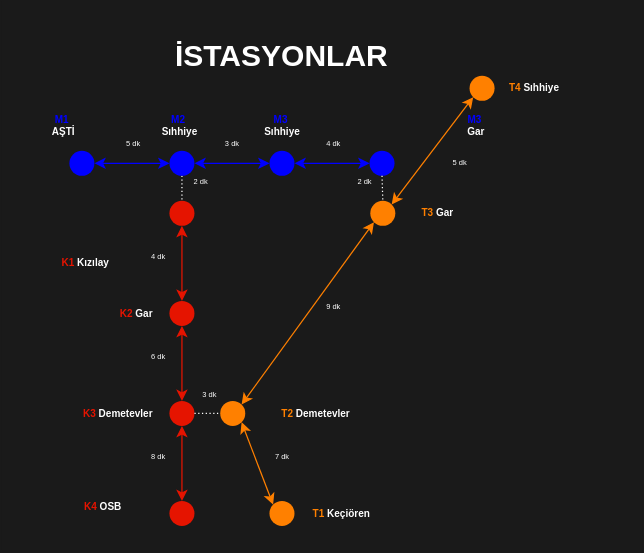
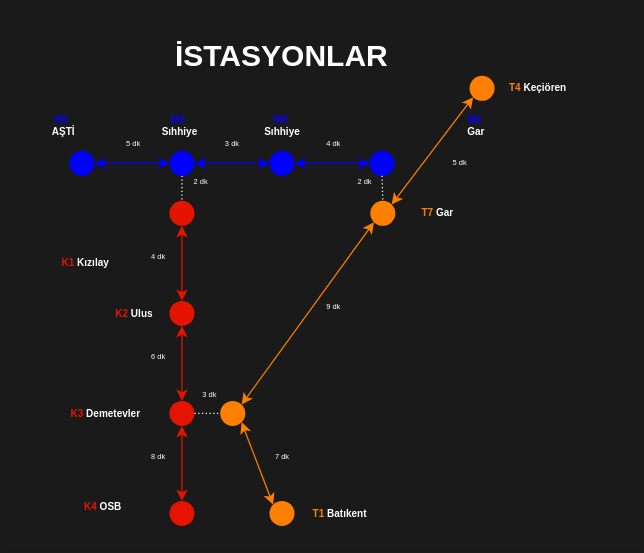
  <mxCell id="0" />
  <mxCell id="1" parent="0" />
  <mxCell id="2" value="" style="ellipse;whiteSpace=wrap;html=1;aspect=fixed;fillColor=#E51400;fontColor=#ffffff;strokeColor=none;fillStyle=solid;" parent="1" vertex="1"><mxGeometry x="135" y="240" width="20" height="20" as="geometry" /></mxCell>
  <mxCell id="3" value="" style="ellipse;whiteSpace=wrap;html=1;aspect=fixed;fillColor=light-dark(#E51400,#E51400);fontColor=#ffffff;strokeColor=none;fillStyle=solid;" parent="1" vertex="1"><mxGeometry x="135" y="400" width="20" height="20" as="geometry" /></mxCell>
  <mxCell id="4" value="&lt;font style=&quot;color: light-dark(rgb(229, 20, 0), rgb(229, 20, 0));&quot;&gt;K1&amp;nbsp;&lt;/font&gt;&lt;font style=&quot;color: light-dark(rgb(255, 255, 255), rgb(229, 20, 0));&quot;&gt;Kızılay&lt;/font&gt;" style="text;html=1;align=right;verticalAlign=middle;whiteSpace=wrap;rounded=0;fontSize=8;fontStyle=1" parent="1" vertex="1"><mxGeometry x="30.63" y="200" width="57.5" height="20" as="geometry" /></mxCell>
  <mxCell id="5" value="4 dk" style="text;html=1;align=center;verticalAlign=middle;whiteSpace=wrap;rounded=0;fontSize=6;fontColor=#FFFFFF;" parent="1" vertex="1"><mxGeometry x="114.37" y="200" width="25" height="10" as="geometry" /></mxCell>
  <mxCell id="6" value="6 dk" style="text;html=1;align=center;verticalAlign=middle;whiteSpace=wrap;rounded=0;fontSize=6;fontColor=#FFFFFF;" parent="1" vertex="1"><mxGeometry x="114.37" y="280" width="25" height="10" as="geometry" /></mxCell>
  <mxCell id="7" value="8 dk" style="text;html=1;align=center;verticalAlign=middle;whiteSpace=wrap;rounded=0;fontSize=6;fontColor=#FFFFFF;" parent="1" vertex="1"><mxGeometry x="114.37" y="360" width="25" height="10" as="geometry" /></mxCell>
  <mxCell id="8" value="&lt;b&gt;&lt;font style=&quot;color: rgb(255, 255, 255); font-size: 24px;&quot;&gt;İSTASYONLAR&lt;/font&gt;&lt;/b&gt;" style="text;html=1;align=center;verticalAlign=middle;whiteSpace=wrap;rounded=0;fontColor=#FFFFFF;" parent="1" vertex="1"><mxGeometry x="100" y="20" width="250" height="50" as="geometry" /></mxCell>
  <mxCell id="9" value="" style="ellipse;whiteSpace=wrap;html=1;aspect=fixed;fillColor=#E51400;fontColor=#ffffff;strokeColor=none;fillStyle=solid;" parent="1" vertex="1"><mxGeometry x="135" y="320" width="20" height="20" as="geometry" /></mxCell>
  <mxCell id="10" style="edgeStyle=none;html=1;entryX=0.5;entryY=0;entryDx=0;entryDy=0;strokeColor=#E51400;startArrow=classic;startFill=1;" parent="1" source="11" target="2" edge="1"><mxGeometry relative="1" as="geometry" /></mxCell>
  <mxCell id="11" value="" style="ellipse;whiteSpace=wrap;html=1;aspect=fixed;fillColor=light-dark(#E51400,#0000FF);fontColor=#ffffff;strokeColor=none;fillStyle=solid;" parent="1" vertex="1"><mxGeometry x="135" y="160" width="20" height="20" as="geometry" /></mxCell>
- <mxCell id="12" value="&lt;font style=&quot;color: light-dark(rgb(229, 20, 0), rgb(229, 20, 0));&quot;&gt;K2&amp;nbsp;&lt;/font&gt;&lt;font style=&quot;color: light-dark(rgb(255, 255, 255), rgb(229, 20, 0));&quot;&gt;Gar&lt;/font&gt;" style="text;html=1;align=right;verticalAlign=middle;whiteSpace=wrap;rounded=0;fontSize=8;fontStyle=1" parent="1" vertex="1"><mxGeometry x="65.63" y="240" width="57.5" height="20" as="geometry" /></mxCell>
- <mxCell id="13" value="&lt;font style=&quot;color: light-dark(rgb(229, 20, 0), rgb(229, 20, 0));&quot;&gt;K3&amp;nbsp;&lt;/font&gt;&lt;font style=&quot;color: light-dark(rgb(255, 255, 255), rgb(229, 20, 0));&quot;&gt;Demetevler&lt;/font&gt;" style="text;html=1;align=right;verticalAlign=middle;whiteSpace=wrap;rounded=0;fontSize=8;fontStyle=1" parent="1" vertex="1"><mxGeometry x="35.63" y="320" width="87.5" height="20" as="geometry" /></mxCell>
+ <mxCell id="12" value="&lt;font style=&quot;color: light-dark(rgb(229, 20, 0), rgb(229, 20, 0));&quot;&gt;K2&amp;nbsp;&lt;/font&gt;&lt;font style=&quot;color: light-dark(rgb(255, 255, 255), rgb(229, 20, 0));&quot;&gt;Ulus&lt;/font&gt;" style="text;html=1;align=right;verticalAlign=middle;whiteSpace=wrap;rounded=0;fontSize=8;fontStyle=1" parent="1" vertex="1"><mxGeometry x="65.63" y="240" width="57.5" height="20" as="geometry" /></mxCell>
+ <mxCell id="13" value="&lt;font style=&quot;color: light-dark(rgb(229, 20, 0), rgb(229, 20, 0));&quot;&gt;K3&amp;nbsp;&lt;/font&gt;&lt;font style=&quot;color: light-dark(rgb(255, 255, 255), rgb(229, 20, 0));&quot;&gt;Demetevler&lt;/font&gt;" style="text;html=1;align=right;verticalAlign=middle;whiteSpace=wrap;rounded=0;fontSize=8;fontStyle=1" parent="1" vertex="1"><mxGeometry x="25.63" y="320" width="87.5" height="20" as="geometry" /></mxCell>
  <mxCell id="14" value="&lt;font style=&quot;color: light-dark(rgb(229, 20, 0), rgb(229, 20, 0));&quot;&gt;K4&amp;nbsp;&lt;/font&gt;&lt;font style=&quot;color: rgb(255, 255, 255);&quot;&gt;OSB&lt;/font&gt;" style="text;html=1;align=right;verticalAlign=middle;whiteSpace=wrap;rounded=0;fontSize=8;fontStyle=1" parent="1" vertex="1"><mxGeometry x="40.63" y="395" width="57.5" height="20" as="geometry" /></mxCell>
  <mxCell id="15" value="&lt;font style=&quot;color: light-dark(rgb(0, 0, 255), rgb(229, 20, 0));&quot;&gt;M2&lt;/font&gt;&lt;font style=&quot;color: light-dark(rgb(229, 20, 0), rgb(229, 20, 0));&quot;&gt;&amp;nbsp;&lt;/font&gt;&lt;div&gt;&lt;font style=&quot;color: light-dark(rgb(255, 255, 255), rgb(229, 20, 0));&quot;&gt;Sıhhiye&lt;/font&gt;&lt;/div&gt;" style="text;html=1;align=center;verticalAlign=middle;whiteSpace=wrap;rounded=0;fontSize=8;fontStyle=1" parent="1" vertex="1"><mxGeometry x="114.37" y="90" width="58.75" height="20" as="geometry" /></mxCell>
  <mxCell id="16" style="edgeStyle=none;html=1;entryX=0.5;entryY=0;entryDx=0;entryDy=0;strokeColor=#FFFFFF;dashed=1;dashPattern=1 2;endArrow=none;endFill=0;" parent="1" source="18" target="11" edge="1"><mxGeometry relative="1" as="geometry" /></mxCell>
  <mxCell id="17" style="edgeStyle=none;html=1;entryX=0;entryY=0.5;entryDx=0;entryDy=0;strokeColor=#0000FF;startArrow=classic;startFill=1;" parent="1" source="18" target="23" edge="1"><mxGeometry relative="1" as="geometry" /></mxCell>
  <mxCell id="18" value="" style="ellipse;whiteSpace=wrap;html=1;aspect=fixed;fillColor=light-dark(#0000FF,#0000FF);fontColor=#ffffff;strokeColor=none;fillStyle=solid;" parent="1" vertex="1"><mxGeometry x="135" y="120" width="20" height="20" as="geometry" /></mxCell>
  <mxCell id="19" style="edgeStyle=none;html=1;entryX=0;entryY=0.5;entryDx=0;entryDy=0;strokeColor=#0000FF;startArrow=classic;startFill=1;" parent="1" source="20" target="18" edge="1"><mxGeometry relative="1" as="geometry" /></mxCell>
  <mxCell id="20" value="" style="ellipse;whiteSpace=wrap;html=1;aspect=fixed;fillColor=light-dark(#0000FF,#0000FF);fontColor=#ffffff;strokeColor=none;fillStyle=solid;" parent="1" vertex="1"><mxGeometry x="55" y="120" width="20" height="20" as="geometry" /></mxCell>
  <mxCell id="21" value="&lt;font style=&quot;color: light-dark(rgb(0, 0, 255), rgb(229, 20, 0));&quot;&gt;M1&lt;/font&gt;&lt;font style=&quot;color: light-dark(rgb(229, 20, 0), rgb(229, 20, 0));&quot;&gt;&amp;nbsp;&lt;/font&gt;&lt;div&gt;&lt;font style=&quot;color: light-dark(rgb(255, 255, 255), rgb(229, 20, 0));&quot;&gt;AŞTİ&lt;/font&gt;&lt;/div&gt;" style="text;html=1;align=center;verticalAlign=middle;whiteSpace=wrap;rounded=0;fontSize=8;fontStyle=1" parent="1" vertex="1"><mxGeometry x="20.63" y="90" width="58.75" height="20" as="geometry" /></mxCell>
  <mxCell id="22" style="edgeStyle=none;html=1;strokeColor=#0000FF;startArrow=classic;startFill=1;" parent="1" source="23" target="24" edge="1"><mxGeometry relative="1" as="geometry" /></mxCell>
  <mxCell id="23" value="" style="ellipse;whiteSpace=wrap;html=1;aspect=fixed;fillColor=light-dark(#0000FF,#0000FF);fontColor=#ffffff;strokeColor=none;fillStyle=solid;" parent="1" vertex="1"><mxGeometry x="215" y="120" width="20" height="20" as="geometry" /></mxCell>
  <mxCell id="24" value="" style="ellipse;whiteSpace=wrap;html=1;aspect=fixed;fillColor=light-dark(#0000FF,#0000FF);fontColor=#ffffff;strokeColor=none;fillStyle=solid;" parent="1" vertex="1"><mxGeometry x="295" y="120" width="20" height="20" as="geometry" /></mxCell>
  <mxCell id="25" value="&lt;font style=&quot;color: light-dark(rgb(0, 0, 255), rgb(229, 20, 0));&quot;&gt;M3&lt;/font&gt;&lt;font style=&quot;color: light-dark(rgb(229, 20, 0), rgb(229, 20, 0));&quot;&gt;&amp;nbsp;&lt;/font&gt;&lt;div&gt;&lt;font style=&quot;color: light-dark(rgb(255, 255, 255), rgb(229, 20, 0));&quot;&gt;Sıhhiye&lt;/font&gt;&lt;/div&gt;" style="text;html=1;align=center;verticalAlign=middle;whiteSpace=wrap;rounded=0;fontSize=8;fontStyle=1" parent="1" vertex="1"><mxGeometry x="195.63" y="90" width="58.75" height="20" as="geometry" /></mxCell>
  <mxCell id="26" value="&lt;font style=&quot;color: light-dark(rgb(0, 0, 255), rgb(229, 20, 0));&quot;&gt;M3&lt;/font&gt;&lt;font style=&quot;color: light-dark(rgb(229, 20, 0), rgb(229, 20, 0));&quot;&gt;&amp;nbsp;&lt;/font&gt;&lt;div&gt;&lt;font style=&quot;color: rgb(255, 255, 255);&quot;&gt;Gar&lt;/font&gt;&lt;/div&gt;" style="text;html=1;align=center;verticalAlign=middle;whiteSpace=wrap;rounded=0;fontSize=8;fontStyle=1" parent="1" vertex="1"><mxGeometry x="351.25" y="90" width="58.75" height="20" as="geometry" /></mxCell>
  <mxCell id="27" value="" style="ellipse;whiteSpace=wrap;html=1;aspect=fixed;fillColor=#FF8000;fontColor=#ffffff;strokeColor=none;fillStyle=solid;" parent="1" vertex="1"><mxGeometry x="295.63" y="160" width="20" height="20" as="geometry" /></mxCell>
  <mxCell id="28" value="" style="ellipse;whiteSpace=wrap;html=1;aspect=fixed;fillColor=#FF8000;fontColor=#ffffff;strokeColor=none;fillStyle=solid;" parent="1" vertex="1"><mxGeometry x="175.63" y="320" width="20" height="20" as="geometry" /></mxCell>
  <mxCell id="29" style="edgeStyle=none;html=1;entryX=0;entryY=0.5;entryDx=0;entryDy=0;strokeColor=#FFFFFF;dashed=1;dashPattern=1 2;endArrow=none;endFill=0;exitX=1;exitY=0.5;exitDx=0;exitDy=0;" parent="1" source="9" target="28" edge="1"><mxGeometry relative="1" as="geometry"><mxPoint x="155" y="150" as="sourcePoint" /><mxPoint x="155" y="170" as="targetPoint" /></mxGeometry></mxCell>
  <mxCell id="30" style="edgeStyle=none;html=1;entryX=0.5;entryY=0;entryDx=0;entryDy=0;strokeColor=#E51400;exitX=0.5;exitY=1;exitDx=0;exitDy=0;startArrow=classic;startFill=1;" parent="1" source="2" target="9" edge="1"><mxGeometry relative="1" as="geometry"><mxPoint x="155" y="190" as="sourcePoint" /><mxPoint x="155" y="250" as="targetPoint" /></mxGeometry></mxCell>
  <mxCell id="31" style="edgeStyle=none;html=1;entryX=0.5;entryY=0;entryDx=0;entryDy=0;strokeColor=#E51400;exitX=0.5;exitY=1;exitDx=0;exitDy=0;startArrow=classic;startFill=1;" parent="1" source="9" target="3" edge="1"><mxGeometry relative="1" as="geometry"><mxPoint x="155" y="270" as="sourcePoint" /><mxPoint x="155" y="330" as="targetPoint" /></mxGeometry></mxCell>
  <mxCell id="32" value="&lt;font style=&quot;color: rgb(255, 255, 255);&quot;&gt;3 dk&lt;/font&gt;" style="text;html=1;align=center;verticalAlign=middle;whiteSpace=wrap;rounded=0;fontSize=6;fontColor=light-dark(#E51400,#E51400);" parent="1" vertex="1"><mxGeometry x="155" y="310" width="25" height="10" as="geometry" /></mxCell>
- <mxCell id="33" value="&lt;font style=&quot;color: rgb(255, 128, 0);&quot;&gt;T2&amp;nbsp;&lt;/font&gt;&lt;font style=&quot;color: light-dark(rgb(255, 255, 255), rgb(229, 20, 0));&quot;&gt;Demetevler&lt;/font&gt;" style="text;html=1;align=left;verticalAlign=middle;whiteSpace=wrap;rounded=0;fontSize=8;fontStyle=1" parent="1" vertex="1"><mxGeometry x="222.5" y="320" width="87.5" height="20" as="geometry" /></mxCell>
- <mxCell id="34" value="&lt;font style=&quot;color: rgb(255, 128, 0);&quot;&gt;T4&amp;nbsp;&lt;/font&gt;&lt;font style=&quot;color: light-dark(rgb(255, 255, 255), rgb(229, 20, 0));&quot;&gt;Sıhhiye&lt;/font&gt;" style="text;html=1;align=left;verticalAlign=middle;whiteSpace=wrap;rounded=0;fontSize=8;fontStyle=1" parent="1" vertex="1"><mxGeometry x="405" y="60" width="87.5" height="20" as="geometry" /></mxCell>
- <mxCell id="35" value="&lt;font style=&quot;color: rgb(255, 128, 0);&quot;&gt;T3&lt;/font&gt;&lt;font style=&quot;color: light-dark(rgb(229, 20, 0), rgb(229, 20, 0));&quot;&gt;&amp;nbsp;&lt;/font&gt;&lt;font style=&quot;color: light-dark(rgb(255, 255, 255), rgb(229, 20, 0));&quot;&gt;Gar&lt;/font&gt;" style="text;html=1;align=left;verticalAlign=middle;whiteSpace=wrap;rounded=0;fontSize=8;fontStyle=1" parent="1" vertex="1"><mxGeometry x="335" y="160" width="87.5" height="20" as="geometry" /></mxCell>
+ <mxCell id="34" value="&lt;font style=&quot;color: rgb(255, 128, 0);&quot;&gt;T4&amp;nbsp;&lt;/font&gt;&lt;font style=&quot;color: light-dark(rgb(255, 255, 255), rgb(229, 20, 0));&quot;&gt;Keçiören&lt;/font&gt;" style="text;html=1;align=left;verticalAlign=middle;whiteSpace=wrap;rounded=0;fontSize=8;fontStyle=1" parent="1" vertex="1"><mxGeometry x="405" y="60" width="87.5" height="20" as="geometry" /></mxCell>
+ <mxCell id="35" value="&lt;font style=&quot;color: rgb(255, 128, 0);&quot;&gt;T7&lt;/font&gt;&lt;font style=&quot;color: light-dark(rgb(229, 20, 0), rgb(229, 20, 0));&quot;&gt;&amp;nbsp;&lt;/font&gt;&lt;font style=&quot;color: light-dark(rgb(255, 255, 255), rgb(229, 20, 0));&quot;&gt;Gar&lt;/font&gt;" style="text;html=1;align=left;verticalAlign=middle;whiteSpace=wrap;rounded=0;fontSize=8;fontStyle=1" parent="1" vertex="1"><mxGeometry x="335" y="160" width="87.5" height="20" as="geometry" /></mxCell>
  <mxCell id="36" style="edgeStyle=none;html=1;entryX=0.5;entryY=0;entryDx=0;entryDy=0;strokeColor=#FFFFFF;dashed=1;dashPattern=1 2;endArrow=none;endFill=0;exitX=0.5;exitY=1;exitDx=0;exitDy=0;" parent="1" source="24" target="27" edge="1"><mxGeometry relative="1" as="geometry"><mxPoint x="155" y="150" as="sourcePoint" /><mxPoint x="155" y="170" as="targetPoint" /></mxGeometry></mxCell>
  <mxCell id="37" value="" style="ellipse;whiteSpace=wrap;html=1;aspect=fixed;fillColor=#FF8000;fontColor=#ffffff;strokeColor=none;fillStyle=solid;" parent="1" vertex="1"><mxGeometry x="375" y="60" width="20" height="20" as="geometry" /></mxCell>
  <mxCell id="38" style="edgeStyle=none;html=1;entryX=0;entryY=1;entryDx=0;entryDy=0;strokeColor=#FF8000;exitX=1;exitY=0;exitDx=0;exitDy=0;startArrow=classic;startFill=1;" parent="1" source="27" target="37" edge="1"><mxGeometry relative="1" as="geometry"><mxPoint x="267" y="252" as="sourcePoint" /><mxPoint x="309" y="187" as="targetPoint" /></mxGeometry></mxCell>
  <mxCell id="39" value="" style="ellipse;whiteSpace=wrap;html=1;aspect=fixed;fillColor=#FF8000;fontColor=#ffffff;strokeColor=none;fillStyle=solid;" parent="1" vertex="1"><mxGeometry x="215" y="400" width="20" height="20" as="geometry" /></mxCell>
- <mxCell id="40" value="&lt;font style=&quot;color: rgb(255, 128, 0);&quot;&gt;T1&amp;nbsp;&lt;/font&gt;&lt;font style=&quot;color: light-dark(rgb(255, 255, 255), rgb(229, 20, 0));&quot;&gt;Keçiören&lt;/font&gt;" style="text;html=1;align=left;verticalAlign=middle;whiteSpace=wrap;rounded=0;fontSize=8;fontStyle=1" parent="1" vertex="1"><mxGeometry x="247.5" y="400" width="87.5" height="20" as="geometry" /></mxCell>
+ <mxCell id="40" value="&lt;font style=&quot;color: rgb(255, 128, 0);&quot;&gt;T1&amp;nbsp;&lt;/font&gt;&lt;font style=&quot;color: light-dark(rgb(255, 255, 255), rgb(229, 20, 0));&quot;&gt;Batıkent&lt;/font&gt;" style="text;html=1;align=left;verticalAlign=middle;whiteSpace=wrap;rounded=0;fontSize=8;fontStyle=1" parent="1" vertex="1"><mxGeometry x="247.5" y="400" width="87.5" height="20" as="geometry" /></mxCell>
  <mxCell id="41" style="edgeStyle=none;html=1;entryX=0;entryY=1;entryDx=0;entryDy=0;strokeColor=#FF8000;exitX=1;exitY=0;exitDx=0;exitDy=0;startArrow=classic;startFill=1;" parent="1" source="28" target="27" edge="1"><mxGeometry relative="1" as="geometry"><mxPoint x="215" y="280" as="sourcePoint" /><mxPoint x="279" y="191" as="targetPoint" /></mxGeometry></mxCell>
  <mxCell id="42" style="edgeStyle=none;html=1;entryX=1;entryY=1;entryDx=0;entryDy=0;strokeColor=#FF8000;exitX=0;exitY=0;exitDx=0;exitDy=0;startArrow=classic;startFill=1;" parent="1" source="39" target="28" edge="1"><mxGeometry relative="1" as="geometry"><mxPoint x="203" y="333" as="sourcePoint" /><mxPoint x="309" y="187" as="targetPoint" /></mxGeometry></mxCell>
  <mxCell id="43" value="5 dk" style="text;html=1;align=center;verticalAlign=middle;whiteSpace=wrap;rounded=0;fontSize=6;fontColor=#FFFFFF;" parent="1" vertex="1"><mxGeometry x="94.38" y="110" width="25" height="10" as="geometry" /></mxCell>
  <mxCell id="44" value="3 dk" style="text;html=1;align=center;verticalAlign=middle;whiteSpace=wrap;rounded=0;fontSize=6;fontColor=#FFFFFF;" parent="1" vertex="1"><mxGeometry x="173.13" y="110" width="25" height="10" as="geometry" /></mxCell>
  <mxCell id="45" value="4 dk" style="text;html=1;align=center;verticalAlign=middle;whiteSpace=wrap;rounded=0;fontSize=6;fontColor=#FFFFFF;" parent="1" vertex="1"><mxGeometry x="254.38" y="110" width="25" height="10" as="geometry" /></mxCell>
  <mxCell id="46" value="9 dk" style="text;html=1;align=center;verticalAlign=middle;whiteSpace=wrap;rounded=0;fontSize=6;fontColor=#FFFFFF;" parent="1" vertex="1"><mxGeometry x="254.38" y="240" width="25" height="10" as="geometry" /></mxCell>
  <mxCell id="47" value="5 dk" style="text;html=1;align=center;verticalAlign=middle;whiteSpace=wrap;rounded=0;fontSize=6;fontColor=#FFFFFF;" parent="1" vertex="1"><mxGeometry x="355" y="125" width="25" height="10" as="geometry" /></mxCell>
  <mxCell id="48" value="7 dk" style="text;html=1;align=center;verticalAlign=middle;whiteSpace=wrap;rounded=0;fontSize=6;fontColor=#FFFFFF;" parent="1" vertex="1"><mxGeometry x="212.5" y="360" width="25" height="10" as="geometry" /></mxCell>
  <mxCell id="49" value="2 dk" style="text;html=1;align=center;verticalAlign=middle;whiteSpace=wrap;rounded=0;fontSize=6;fontColor=#FFFFFF;" parent="1" vertex="1"><mxGeometry x="279.38" y="140" width="25" height="10" as="geometry" /></mxCell>
  <mxCell id="50" value="2 dk" style="text;html=1;align=center;verticalAlign=middle;whiteSpace=wrap;rounded=0;fontSize=6;fontColor=#FFFFFF;" parent="1" vertex="1"><mxGeometry x="148.13" y="140" width="25" height="10" as="geometry" /></mxCell>
